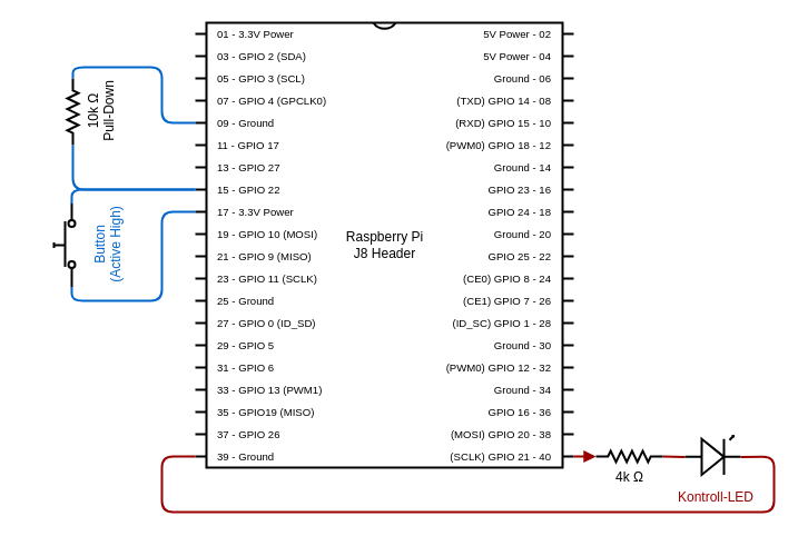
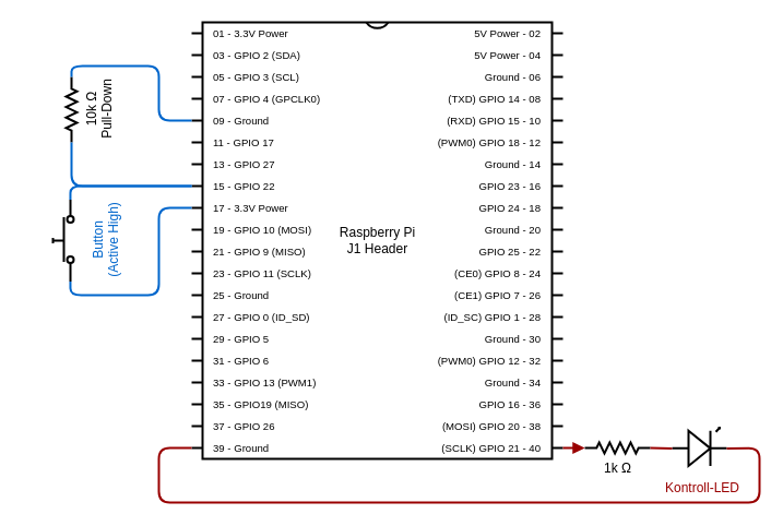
  <mxCell id="0" />
  <mxCell id="1" parent="0" />
- <mxCell id="2" value="&lt;div&gt;Raspberry Pi&lt;/div&gt;&lt;div&gt;J8 Header&lt;br&gt;&lt;/div&gt;" style="shadow=0;dashed=0;align=center;fillColor=#ffffff;html=1;strokeWidth=2;shape=mxgraph.electrical.logic_gates.dual_inline_ic;labelNames=01 - 3.3V Power,03 - GPIO 2 (SDA),05 - GPIO 3 (SCL),07 - GPIO 4 (GPCLK0),09 - Ground,11 - GPIO 17,13 - GPIO 27,15 - GPIO 22,17 - 3.3V Power,19 - GPIO 10 (MOSI),21 - GPIO 9 (MISO),23 - GPIO 11 (SCLK),25 - Ground,27 - GPIO 0 (ID_SD),29 - GPIO 5,31 - GPIO 6,33 - GPIO 13 (PWM1),35 - GPIO19 (MISO),37 - GPIO 26,39 - Ground,(SCLK) GPIO 21 - 40,(MOSI) GPIO 20 - 38,GPIO 16 - 36,Ground - 34,(PWM0) GPIO 12 - 32,Ground - 30,(ID_SC) GPIO 1 - 28,(CE1) GPIO 7 - 26,(CE0) GPIO 8 - 24,GPIO 25 - 22,Ground - 20,GPIO 24 - 18,GPIO 23 - 16,Ground - 14,(PWM0) GPIO 18 - 12,(RXD) GPIO 15 - 10,(TXD) GPIO 14 - 08,Ground - 06,5V Power - 04,5V Power - 02;direction=east;portConstraintRotation=0;portConstraint=none;fixDash=0;autosize=0;collapsible=0;container=0;part=0;pinLabelType=cust;labelCount=40;" parent="1" vertex="1"><mxGeometry x="175" y="20" width="340" height="400" as="geometry" /></mxCell>
- <mxCell id="3" value="4k &lt;span class=&quot;ILfuVd&quot;&gt;&lt;span class=&quot;e24Kjd&quot;&gt;Ω&lt;/span&gt;&lt;/span&gt;" style="pointerEvents=1;verticalLabelPosition=bottom;shadow=0;dashed=0;align=center;fillColor=#ffffff;html=1;verticalAlign=top;strokeWidth=2;shape=mxgraph.electrical.resistors.resistor_2;" parent="1" vertex="1"><mxGeometry x="535" y="405" width="60" height="10" as="geometry" /></mxCell>
+ <mxCell id="2" value="&lt;div&gt;Raspberry Pi&lt;/div&gt;&lt;div&gt;J1 Header&lt;br&gt;&lt;/div&gt;" style="shadow=0;dashed=0;align=center;fillColor=#ffffff;html=1;strokeWidth=2;shape=mxgraph.electrical.logic_gates.dual_inline_ic;labelNames=01 - 3.3V Power,03 - GPIO 2 (SDA),05 - GPIO 3 (SCL),07 - GPIO 4 (GPCLK0),09 - Ground,11 - GPIO 17,13 - GPIO 27,15 - GPIO 22,17 - 3.3V Power,19 - GPIO 10 (MOSI),21 - GPIO 9 (MISO),23 - GPIO 11 (SCLK),25 - Ground,27 - GPIO 0 (ID_SD),29 - GPIO 5,31 - GPIO 6,33 - GPIO 13 (PWM1),35 - GPIO19 (MISO),37 - GPIO 26,39 - Ground,(SCLK) GPIO 21 - 40,(MOSI) GPIO 20 - 38,GPIO 16 - 36,Ground - 34,(PWM0) GPIO 12 - 32,Ground - 30,(ID_SC) GPIO 1 - 28,(CE1) GPIO 7 - 26,(CE0) GPIO 8 - 24,GPIO 25 - 22,Ground - 20,GPIO 24 - 18,GPIO 23 - 16,Ground - 14,(PWM0) GPIO 18 - 12,(RXD) GPIO 15 - 10,(TXD) GPIO 14 - 08,Ground - 06,5V Power - 04,5V Power - 02;direction=east;portConstraintRotation=0;portConstraint=none;fixDash=0;autosize=0;collapsible=0;container=0;part=0;pinLabelType=cust;labelCount=40;" parent="1" vertex="1"><mxGeometry x="175" y="20" width="340" height="400" as="geometry" /></mxCell>
+ <mxCell id="3" value="1k &lt;span class=&quot;ILfuVd&quot;&gt;&lt;span class=&quot;e24Kjd&quot;&gt;Ω&lt;/span&gt;&lt;/span&gt;" style="pointerEvents=1;verticalLabelPosition=bottom;shadow=0;dashed=0;align=center;fillColor=#ffffff;html=1;verticalAlign=top;strokeWidth=2;shape=mxgraph.electrical.resistors.resistor_2;" parent="1" vertex="1"><mxGeometry x="535" y="405" width="60" height="10" as="geometry" /></mxCell>
  <mxCell id="4" value="" style="verticalLabelPosition=bottom;shadow=0;dashed=0;align=center;fillColor=#ffffff;html=1;verticalAlign=top;strokeWidth=2;shape=mxgraph.electrical.opto_electronics.led_1;pointerEvents=1;" parent="1" vertex="1"><mxGeometry x="615" y="391.5" width="50" height="35" as="geometry" /></mxCell>
  <mxCell id="5" value="" style="endArrow=block;html=1;strokeColor=#990000;strokeWidth=2;jumpStyle=gap;exitX=1;exitY=0;exitDx=0;exitDy=390;exitPerimeter=0;entryX=0;entryY=0.5;entryDx=0;entryDy=0;entryPerimeter=0;" parent="1" source="2" target="3" edge="1"><mxGeometry width="100" relative="1" as="geometry"><mxPoint x="575" y="580" as="sourcePoint" /><mxPoint x="675" y="580" as="targetPoint" /></mxGeometry></mxCell>
  <mxCell id="6" value="" style="endArrow=none;html=1;strokeColor=#990000;strokeWidth=2;jumpStyle=gap;exitX=1;exitY=0.5;exitDx=0;exitDy=0;exitPerimeter=0;entryX=0;entryY=0.54;entryDx=0;entryDy=0;entryPerimeter=0;" parent="1" source="3" target="4" edge="1"><mxGeometry width="100" relative="1" as="geometry"><mxPoint x="530" y="420" as="sourcePoint" /><mxPoint x="620" y="425" as="targetPoint" /></mxGeometry></mxCell>
  <mxCell id="7" value="" style="endArrow=none;html=1;strokeColor=#990000;strokeWidth=2;jumpStyle=gap;exitX=1;exitY=0.54;exitDx=0;exitDy=0;exitPerimeter=0;entryX=0;entryY=0;entryDx=0;entryDy=390;entryPerimeter=0;" parent="1" source="4" target="2" edge="1"><mxGeometry width="100" relative="1" as="geometry"><mxPoint x="645" y="530" as="sourcePoint" /><mxPoint x="765" y="643.9" as="targetPoint" /><Array as="points"><mxPoint x="695" y="410" /><mxPoint x="695" y="460" /><mxPoint x="145" y="460" /><mxPoint x="145" y="410" /></Array></mxGeometry></mxCell>
  <mxCell id="8" value="Kontroll-LED" style="text;html=1;resizable=0;points=[];autosize=1;align=right;verticalAlign=top;spacingTop=-4;fontSize=12;fontColor=#990000;fontStyle=0" vertex="1" parent="1"><mxGeometry x="568" y="437" width="110" height="20" as="geometry" /></mxCell>
  <mxCell id="9" value="&lt;div&gt;10k &lt;span class=&quot;ILfuVd&quot;&gt;&lt;span class=&quot;e24Kjd&quot;&gt;Ω&lt;/span&gt;&lt;/span&gt;&lt;/div&gt;&lt;div&gt;&lt;span class=&quot;ILfuVd&quot;&gt;&lt;span class=&quot;e24Kjd&quot;&gt;Pull-Down&lt;br&gt;&lt;/span&gt;&lt;/span&gt;&lt;/div&gt;" style="pointerEvents=1;verticalLabelPosition=bottom;shadow=0;dashed=0;align=center;fillColor=#ffffff;html=1;verticalAlign=top;strokeWidth=2;shape=mxgraph.electrical.resistors.resistor_2;rotation=-90;" vertex="1" parent="1"><mxGeometry x="35" y="95" width="60" height="10" as="geometry" /></mxCell>
  <mxCell id="10" value="" style="endArrow=none;html=1;strokeColor=#0066CC;strokeWidth=2;fontSize=16;fontColor=#990000;jumpStyle=gap;entryX=0;entryY=0;entryDx=0;entryDy=150;entryPerimeter=0;exitX=0;exitY=0.5;exitDx=0;exitDy=0;exitPerimeter=0;" edge="1" parent="1" source="9" target="2"><mxGeometry width="100" relative="1" as="geometry"><mxPoint x="65" y="290" as="sourcePoint" /><mxPoint x="-45" y="380" as="targetPoint" /><Array as="points"><mxPoint x="65" y="170" /></Array></mxGeometry></mxCell>
  <mxCell id="11" value="" style="endArrow=none;html=1;strokeColor=#0066CC;strokeWidth=2;fontSize=16;fontColor=#990000;entryX=0;entryY=0;entryDx=0;entryDy=90;entryPerimeter=0;exitX=1;exitY=0.5;exitDx=0;exitDy=0;exitPerimeter=0;" edge="1" parent="1" source="9" target="2"><mxGeometry width="100" relative="1" as="geometry"><mxPoint x="-145" y="520" as="sourcePoint" /><mxPoint x="-45" y="520" as="targetPoint" /><Array as="points"><mxPoint x="65" y="60" /><mxPoint x="145" y="60" /><mxPoint x="145" y="110" /></Array></mxGeometry></mxCell>
  <mxCell id="12" value="" style="pointerEvents=1;verticalLabelPosition=bottom;shadow=0;dashed=0;align=center;fillColor=#ffffff;html=1;verticalAlign=top;strokeWidth=2;shape=mxgraph.electrical.electro-mechanical.push_switch_no;fontSize=16;fontColor=#990000;rotation=-90;" vertex="1" parent="1"><mxGeometry x="20" y="210.5" width="75" height="19" as="geometry" /></mxCell>
  <mxCell id="13" value="" style="endArrow=none;html=1;strokeColor=#0066CC;strokeWidth=2;fontSize=16;fontColor=#990000;jumpStyle=gap;exitX=1;exitY=0.84;exitDx=0;exitDy=0;exitPerimeter=0;" edge="1" parent="1" source="12"><mxGeometry width="100" relative="1" as="geometry"><mxPoint x="-245" y="490" as="sourcePoint" /><mxPoint x="175" y="170" as="targetPoint" /><Array as="points"><mxPoint x="64" y="170" /></Array></mxGeometry></mxCell>
  <mxCell id="14" value="" style="endArrow=none;html=1;strokeColor=#0066CC;strokeWidth=2;fontSize=16;fontColor=#990000;jumpStyle=gap;exitX=0;exitY=0.84;exitDx=0;exitDy=0;exitPerimeter=0;entryX=0;entryY=0;entryDx=0;entryDy=170;entryPerimeter=0;" edge="1" parent="1" source="12" target="2"><mxGeometry width="100" relative="1" as="geometry"><mxPoint x="-35" y="370" as="sourcePoint" /><mxPoint x="65" y="370" as="targetPoint" /><Array as="points"><mxPoint x="64" y="270" /><mxPoint x="145" y="270" /><mxPoint x="145" y="190" /></Array></mxGeometry></mxCell>
  <mxCell id="15" value="&lt;div style=&quot;font-size: 12px&quot; align=&quot;center&quot;&gt;&lt;font style=&quot;font-size: 12px&quot; color=&quot;#0066CC&quot;&gt;Button&lt;/font&gt;&lt;/div&gt;&lt;div style=&quot;font-size: 12px&quot; align=&quot;center&quot;&gt;&lt;font style=&quot;font-size: 12px&quot; color=&quot;#0066CC&quot;&gt;(Active High)&lt;br&gt;&lt;/font&gt;&lt;/div&gt;" style="text;html=1;resizable=0;points=[];autosize=1;align=center;verticalAlign=top;spacingTop=-4;fontSize=16;fontColor=#990000;rotation=-90;" vertex="1" parent="1"><mxGeometry x="55" y="200" width="90" height="40" as="geometry" /></mxCell>
